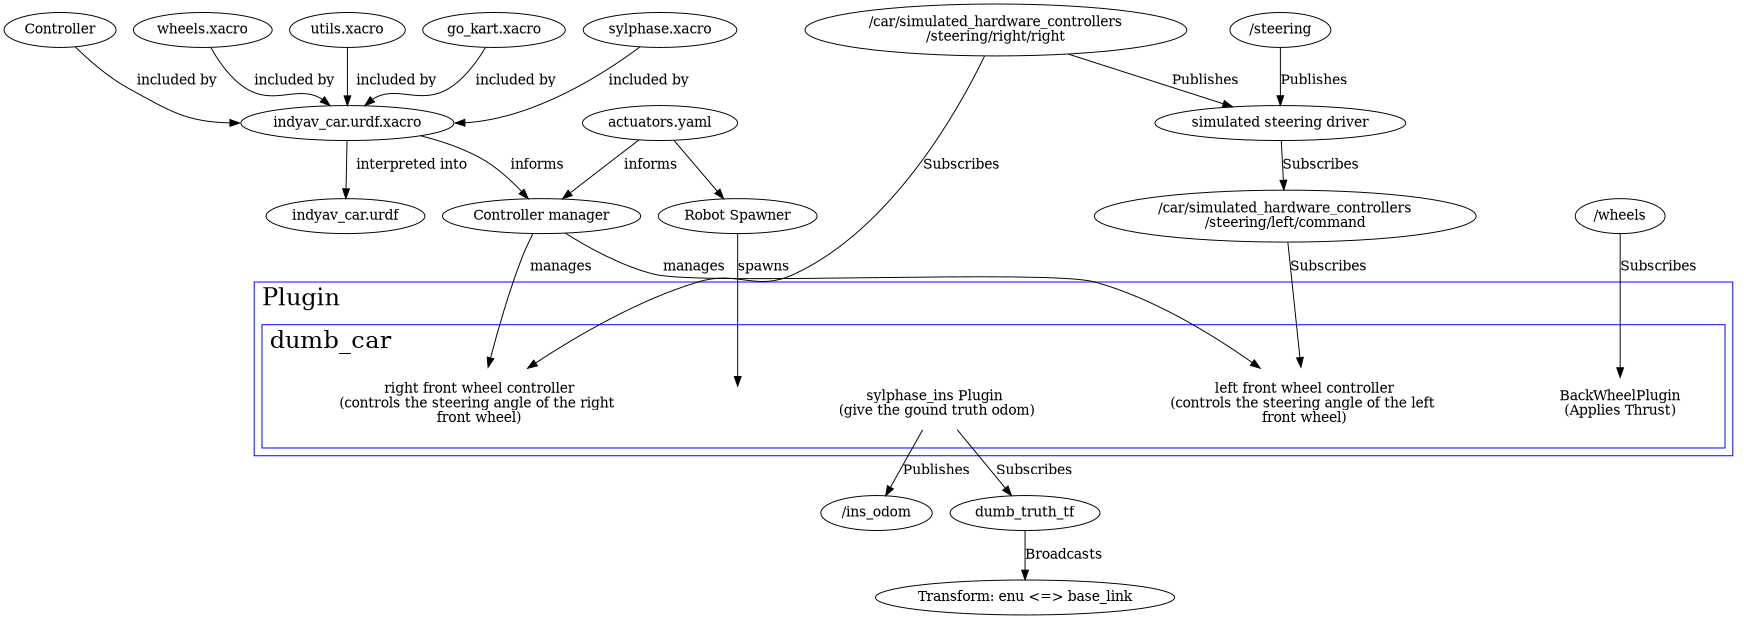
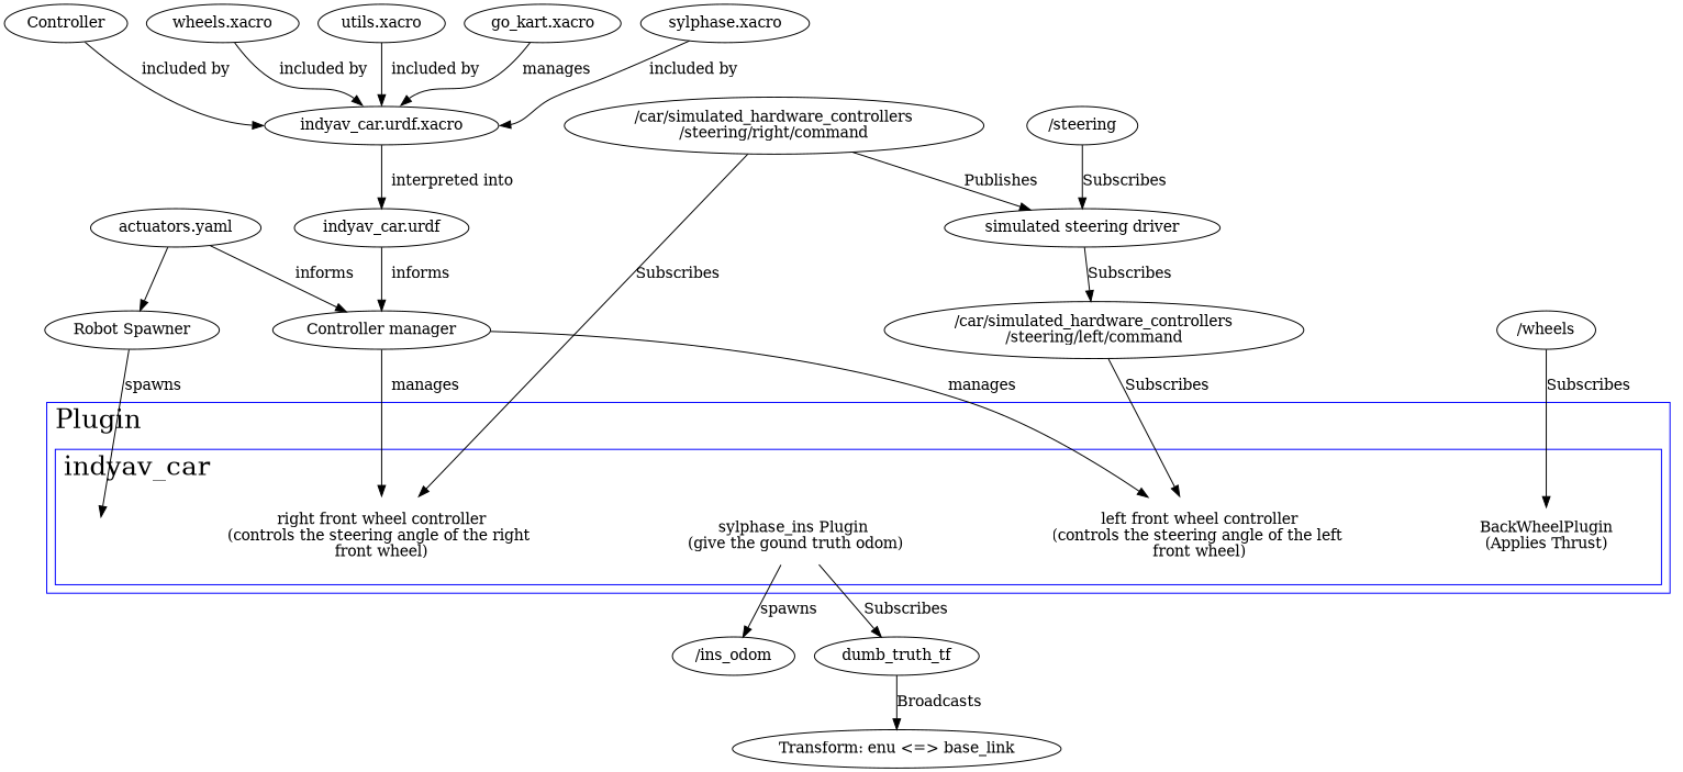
  digraph {
    fontsize=25
    n1 [color=white label="BackWheelPlugin\n(Applies Thrust)" style=filled]
    invis [color=white style=invis]
    n3 [color=white label="sylphase_ins Plugin \n(give the gound truth odom)" style=filled]
    n4 [color=white label="right front wheel controller\n(controls the steering angle of the right \nfront wheel)" style=filled]
    n5 [color=white label="left front wheel controller\n(controls the steering angle of the left \nfront wheel)" style=filled]
    "/ins_odom"
    dumb_truth_tf
    n8 [label=Controller]
    "indyav_car.urdf.xacro"
    "indyav_car.urdf"
    "Controller manager"
    "wheels.xacro"
    "utils.xacro"
    "go_kart.xacro"
    "sylphase.xacro"
    "Robot Spawner"
    "actuators.yaml"
    "Transform: enu <=> base_link"
-   n19 [label="/car/simulated_hardware_controllers\n/steering/right/right"]
+   n19 [label="/car/simulated_hardware_controllers\n/steering/right/command"]
    "simulated steering driver"
    n21 [label="/car/simulated_hardware_controllers\n/steering/left/command"]
    "/steering"
    n23 [label="/wheels"]
    subgraph cluster_1 {
      color=blue
      compound=true
      label=Plugin
      labeljust=l
      style=outlined
      subgraph cluster_2 {
        color=blue
        compound=true
-       label=dumb_car
+       label=indyav_car
        labeljust=l
        style=outlined
        n1
        invis
        n3
        n4
        n5
      }
    }
-   n3 -> "/ins_odom" [label=Publishes]
+   n3 -> "/ins_odom" [label=spawns]
    n3 -> dumb_truth_tf [label=Subscribes]
    dumb_truth_tf -> "Transform: enu <=> base_link" [label=Broadcasts]
    n8 -> "indyav_car.urdf.xacro" [headport=w label="  included by  "]
    "indyav_car.urdf.xacro" -> "indyav_car.urdf" [label="  interpreted into  "]
-   "indyav_car.urdf.xacro" -> "Controller manager" [label="  informs  "]
+   "indyav_car.urdf" -> "Controller manager" [label="  informs  "]
    "Controller manager" -> n4 [label="  manages  "]
    "Controller manager" -> n5 [label="  manages  "]
    "wheels.xacro" -> "indyav_car.urdf.xacro" [headport=nw label="  included by  "]
    "utils.xacro" -> "indyav_car.urdf.xacro" [headport=n label="  included by  "]
-   "go_kart.xacro" -> "indyav_car.urdf.xacro" [headport=ne label="  included by  "]
+   "go_kart.xacro" -> "indyav_car.urdf.xacro" [headport=ne label="  manages  "]
    "sylphase.xacro" -> "indyav_car.urdf.xacro" [headport=e label="  included by  "]
    "Robot Spawner" -> invis [label=spawns]
    "actuators.yaml" -> "Controller manager" [label="  informs  "]
    "actuators.yaml" -> "Robot Spawner"
    n19 -> n4 [label=Subscribes]
    n19 -> "simulated steering driver" [label=Publishes]
    "simulated steering driver" -> n21 [label=Subscribes]
    n21 -> n5 [label=Subscribes]
-   "/steering" -> "simulated steering driver" [label=Publishes]
+   "/steering" -> "simulated steering driver" [label=Subscribes]
    n23 -> n1 [label=Subscribes]
  }
